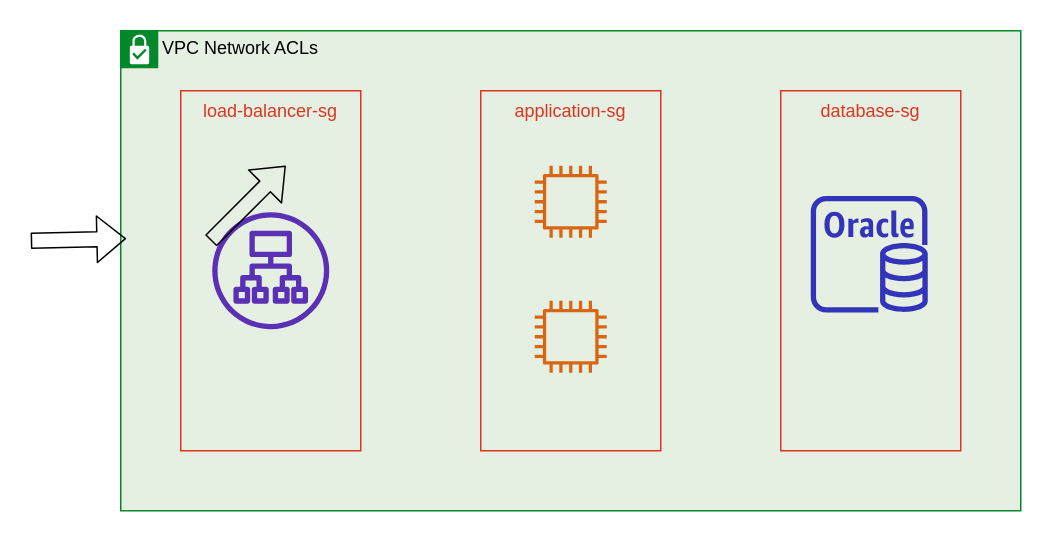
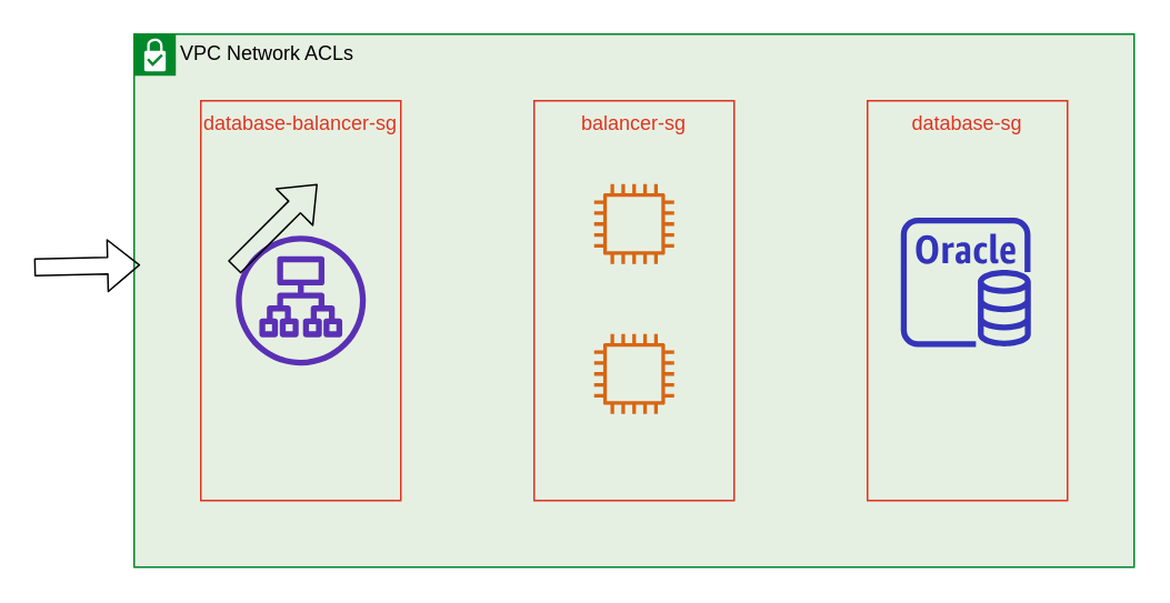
  <mxCell id="0" />
  <mxCell id="1" parent="0" />
  <mxCell id="2" value="VPC Network ACLs" style="shape=mxgraph.ibm.box;prType=subnet;fontStyle=0;verticalAlign=top;align=left;spacingLeft=32;spacingTop=4;fillColor=#E6F0E2;rounded=0;whiteSpace=wrap;html=1;strokeColor=#00882B;strokeWidth=1;dashed=0;container=1;spacing=-4;collapsible=0;expand=0;recursiveResize=0;" vertex="1" parent="1"><mxGeometry x="80" y="20" width="600" height="320" as="geometry" /></mxCell>
  <mxCell id="3" value="database-sg" style="fillColor=none;strokeColor=#DD3522;verticalAlign=top;fontStyle=0;fontColor=#DD3522;" vertex="1" parent="1"><mxGeometry x="520" y="60" width="120" height="240" as="geometry" /></mxCell>
- <mxCell id="4" value="application-sg" style="fillColor=none;strokeColor=#DD3522;verticalAlign=top;fontStyle=0;fontColor=#DD3522;" vertex="1" parent="1"><mxGeometry x="320" y="60" width="120" height="240" as="geometry" /></mxCell>
- <mxCell id="5" value="load-balancer-sg" style="fillColor=none;strokeColor=#DD3522;verticalAlign=top;fontStyle=0;fontColor=#DD3522;" vertex="1" parent="1"><mxGeometry x="120" y="60" width="120" height="240" as="geometry" /></mxCell>
+ <mxCell id="4" value="balancer-sg" style="fillColor=none;strokeColor=#DD3522;verticalAlign=top;fontStyle=0;fontColor=#DD3522;" vertex="1" parent="1"><mxGeometry x="320" y="60" width="120" height="240" as="geometry" /></mxCell>
+ <mxCell id="5" value="database-balancer-sg" style="fillColor=none;strokeColor=#DD3522;verticalAlign=top;fontStyle=0;fontColor=#DD3522;" vertex="1" parent="1"><mxGeometry x="120" y="60" width="120" height="240" as="geometry" /></mxCell>
  <mxCell id="6" value="" style="outlineConnect=0;fontColor=#232F3E;gradientColor=none;fillColor=#5A30B5;strokeColor=none;dashed=0;verticalLabelPosition=bottom;verticalAlign=top;align=center;html=1;fontSize=12;fontStyle=0;aspect=fixed;pointerEvents=1;shape=mxgraph.aws4.application_load_balancer;" vertex="1" parent="1"><mxGeometry x="141" y="141" width="78" height="78" as="geometry" /></mxCell>
  <mxCell id="7" value="" style="outlineConnect=0;fontColor=#232F3E;gradientColor=none;fillColor=#D86613;strokeColor=none;dashed=0;verticalLabelPosition=bottom;verticalAlign=top;align=center;html=1;fontSize=12;fontStyle=0;aspect=fixed;pointerEvents=1;shape=mxgraph.aws4.instance2;" vertex="1" parent="1"><mxGeometry x="356" y="110" width="48" height="48" as="geometry" /></mxCell>
  <mxCell id="8" value="" style="outlineConnect=0;fontColor=#232F3E;gradientColor=none;fillColor=#D86613;strokeColor=none;dashed=0;verticalLabelPosition=bottom;verticalAlign=top;align=center;html=1;fontSize=12;fontStyle=0;aspect=fixed;pointerEvents=1;shape=mxgraph.aws4.instance2;" vertex="1" parent="1"><mxGeometry x="356" y="200" width="48" height="48" as="geometry" /></mxCell>
  <mxCell id="9" value="" style="outlineConnect=0;fontColor=#232F3E;gradientColor=none;fillColor=#3334B9;strokeColor=none;dashed=0;verticalLabelPosition=bottom;verticalAlign=top;align=center;html=1;fontSize=12;fontStyle=0;aspect=fixed;pointerEvents=1;shape=mxgraph.aws4.rds_oracle_instance;" vertex="1" parent="1"><mxGeometry x="540" y="130" width="78" height="78" as="geometry" /></mxCell>
  <mxCell id="10" value="" style="shape=flexArrow;endArrow=classic;html=1;" edge="1" parent="1"><mxGeometry width="50" height="50" relative="1" as="geometry"><mxPoint x="140" y="160" as="sourcePoint" /><mxPoint x="190" y="110" as="targetPoint" /></mxGeometry></mxCell>
  <mxCell id="11" value="" style="shape=flexArrow;endArrow=classic;html=1;entryX=0.006;entryY=0.433;entryDx=0;entryDy=0;entryPerimeter=0;" edge="1" parent="1" target="2"><mxGeometry width="50" height="50" relative="1" as="geometry"><mxPoint x="20" y="160" as="sourcePoint" /><mxPoint x="70" y="110" as="targetPoint" /></mxGeometry></mxCell>
